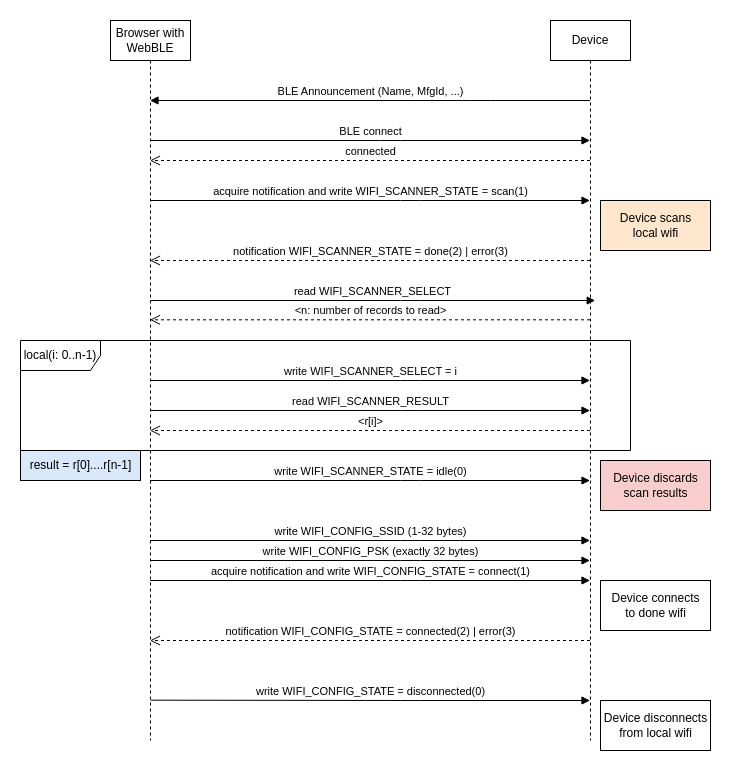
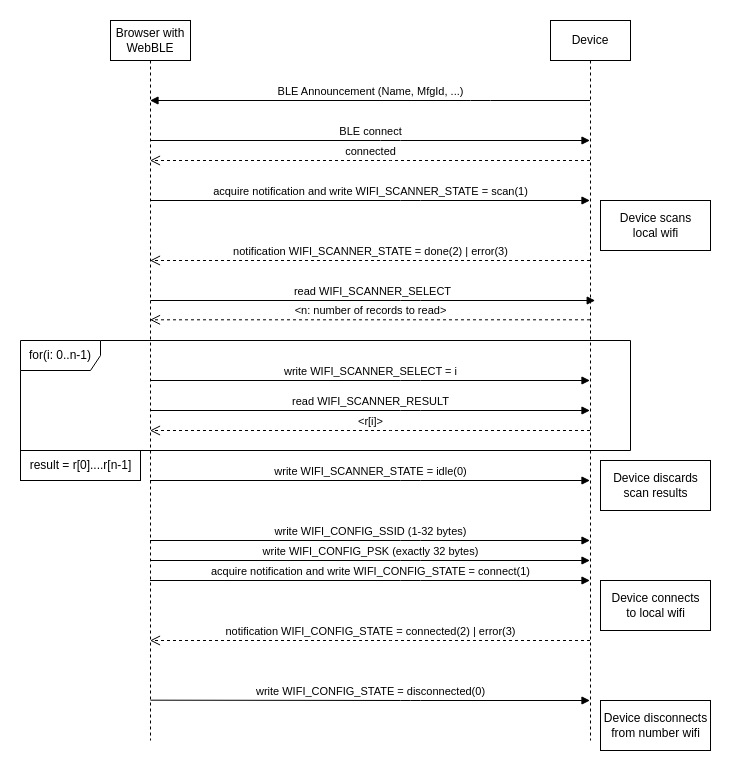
  <mxCell id="0" />
  <mxCell id="1" parent="0" />
  <mxCell id="2" value="&lt;span&gt;Browser with WebBLE&lt;/span&gt;" style="shape=umlLifeline;perimeter=lifelinePerimeter;whiteSpace=wrap;html=1;container=1;collapsible=0;recursiveResize=0;outlineConnect=0;" vertex="1" parent="1"><mxGeometry x="110" y="20" width="80" height="720" as="geometry" /></mxCell>
  <mxCell id="3" value="Device" style="shape=umlLifeline;perimeter=lifelinePerimeter;whiteSpace=wrap;html=1;container=1;collapsible=0;recursiveResize=0;outlineConnect=0;" vertex="1" parent="1"><mxGeometry x="550" y="20" width="80" height="720" as="geometry" /></mxCell>
  <mxCell id="4" value="BLE Announcement (Name, MfgId, ...)" style="html=1;verticalAlign=bottom;endArrow=block;" edge="1" parent="1" source="3" target="2"><mxGeometry width="80" relative="1" as="geometry"><mxPoint x="250" y="120" as="sourcePoint" /><mxPoint x="350" y="280" as="targetPoint" /><Array as="points"><mxPoint x="480" y="100" /></Array></mxGeometry></mxCell>
  <mxCell id="5" value="BLE connect" style="html=1;verticalAlign=bottom;endArrow=block;" edge="1" parent="1" source="2" target="3"><mxGeometry width="80" relative="1" as="geometry"><mxPoint x="270" y="280" as="sourcePoint" /><mxPoint x="350" y="280" as="targetPoint" /><Array as="points"><mxPoint x="390" y="140" /></Array></mxGeometry></mxCell>
  <mxCell id="6" value="connected" style="html=1;verticalAlign=bottom;endArrow=open;dashed=1;endSize=8;" edge="1" parent="1" source="3" target="2"><mxGeometry relative="1" as="geometry"><mxPoint x="350" y="280" as="sourcePoint" /><mxPoint x="270" y="280" as="targetPoint" /><Array as="points"><mxPoint x="380" y="160" /></Array></mxGeometry></mxCell>
  <mxCell id="7" value="acquire notification and write WIFI_SCANNER_STATE = scan(1)" style="html=1;verticalAlign=bottom;endArrow=block;" edge="1" parent="1" source="2" target="3"><mxGeometry width="80" relative="1" as="geometry"><mxPoint x="270" y="280" as="sourcePoint" /><mxPoint x="350" y="280" as="targetPoint" /><Array as="points"><mxPoint x="410" y="200" /></Array></mxGeometry></mxCell>
  <mxCell id="8" value="notification WIFI_SCANNER_STATE = done(2) | error(3)" style="html=1;verticalAlign=bottom;endArrow=open;dashed=1;endSize=8;" edge="1" parent="1" source="3" target="2"><mxGeometry relative="1" as="geometry"><mxPoint x="594.69" y="260" as="sourcePoint" /><mxPoint x="110" y="260" as="targetPoint" /><Array as="points"><mxPoint x="380.19" y="260" /></Array></mxGeometry></mxCell>
  <mxCell id="9" value="read WIFI_SCANNER_SELECT" style="html=1;verticalAlign=bottom;endArrow=block;" edge="1" parent="1"><mxGeometry width="80" relative="1" as="geometry"><mxPoint x="150" y="300" as="sourcePoint" /><mxPoint x="594.69" y="300" as="targetPoint" /><Array as="points"><mxPoint x="410.19" y="300" /></Array></mxGeometry></mxCell>
  <mxCell id="10" value="&amp;lt;n: number of records to read&amp;gt;" style="html=1;verticalAlign=bottom;endArrow=open;dashed=1;endSize=8;" edge="1" parent="1" source="3" target="2"><mxGeometry relative="1" as="geometry"><mxPoint x="594.69" y="319.31" as="sourcePoint" /><mxPoint x="110" y="319.31" as="targetPoint" /><Array as="points"><mxPoint x="380.19" y="319.31" /></Array></mxGeometry></mxCell>
- <mxCell id="11" value="Device scans&lt;br&gt;local wifi" style="html=1;fillColor=#ffe6cc;" vertex="1" parent="1"><mxGeometry x="600" y="200" width="110" height="50" as="geometry" /></mxCell>
- <mxCell id="12" value="local(i: 0..n-1)" style="shape=umlFrame;whiteSpace=wrap;html=1;width=80;height=30;" vertex="1" parent="1"><mxGeometry x="20" y="340" width="610" height="110" as="geometry" /></mxCell>
+ <mxCell id="11" value="Device scans&lt;br&gt;local wifi" style="html=1;" vertex="1" parent="1"><mxGeometry x="600" y="200" width="110" height="50" as="geometry" /></mxCell>
+ <mxCell id="12" value="for(i: 0..n-1)" style="shape=umlFrame;whiteSpace=wrap;html=1;width=80;height=30;" vertex="1" parent="1"><mxGeometry x="20" y="340" width="610" height="110" as="geometry" /></mxCell>
  <mxCell id="13" value="write WIFI_SCANNER_SELECT = i" style="html=1;verticalAlign=bottom;endArrow=block;" edge="1" parent="1" source="2" target="3"><mxGeometry width="80" relative="1" as="geometry"><mxPoint x="110" y="380" as="sourcePoint" /><mxPoint x="594.69" y="380" as="targetPoint" /><Array as="points"><mxPoint x="410.19" y="380" /></Array></mxGeometry></mxCell>
  <mxCell id="14" value="read WIFI_SCANNER_RESULT" style="html=1;verticalAlign=bottom;endArrow=block;" edge="1" parent="1" source="2" target="3"><mxGeometry width="80" relative="1" as="geometry"><mxPoint x="110" y="410" as="sourcePoint" /><mxPoint x="594.69" y="410" as="targetPoint" /><Array as="points"><mxPoint x="410.19" y="410" /></Array></mxGeometry></mxCell>
  <mxCell id="15" value="&amp;lt;r[i]&amp;gt;" style="html=1;verticalAlign=bottom;endArrow=open;dashed=1;endSize=8;" edge="1" parent="1" source="3" target="2"><mxGeometry relative="1" as="geometry"><mxPoint x="594.69" y="430" as="sourcePoint" /><mxPoint x="110" y="430" as="targetPoint" /><Array as="points"><mxPoint x="380.19" y="430" /></Array></mxGeometry></mxCell>
- <mxCell id="16" value="result = r[0]....r[n-1]" style="html=1;fillColor=#dae8fc;" vertex="1" parent="1"><mxGeometry x="20" y="450" width="120" height="30" as="geometry" /></mxCell>
+ <mxCell id="16" value="result = r[0]....r[n-1]" style="html=1;" vertex="1" parent="1"><mxGeometry x="20" y="450" width="120" height="30" as="geometry" /></mxCell>
  <mxCell id="17" value="write WIFI_SCANNER_STATE = idle(0)" style="html=1;verticalAlign=bottom;endArrow=block;" edge="1" parent="1" source="2"><mxGeometry width="80" relative="1" as="geometry"><mxPoint x="110" y="480" as="sourcePoint" /><mxPoint x="589.5" y="480" as="targetPoint" /><Array as="points"><mxPoint x="410.19" y="480" /></Array></mxGeometry></mxCell>
- <mxCell id="18" value="Device discards&lt;br&gt;scan results" style="html=1;fillColor=#f8cecc;" vertex="1" parent="1"><mxGeometry x="600" y="460" width="110" height="50" as="geometry" /></mxCell>
+ <mxCell id="18" value="Device discards&lt;br&gt;scan results" style="html=1;" vertex="1" parent="1"><mxGeometry x="600" y="460" width="110" height="50" as="geometry" /></mxCell>
  <mxCell id="19" value="write WIFI_CONFIG_SSID (1-32 bytes)" style="html=1;verticalAlign=bottom;endArrow=block;" edge="1" parent="1" source="2"><mxGeometry width="80" relative="1" as="geometry"><mxPoint x="110" y="540" as="sourcePoint" /><mxPoint x="589.5" y="540" as="targetPoint" /><Array as="points"><mxPoint x="410.19" y="540" /></Array></mxGeometry></mxCell>
  <mxCell id="20" value="write WIFI_CONFIG_PSK (exactly 32 bytes)" style="html=1;verticalAlign=bottom;endArrow=block;" edge="1" parent="1" source="2"><mxGeometry width="80" relative="1" as="geometry"><mxPoint x="110" y="560" as="sourcePoint" /><mxPoint x="589.5" y="560" as="targetPoint" /><Array as="points"><mxPoint x="410.19" y="560" /></Array></mxGeometry></mxCell>
  <mxCell id="21" value="acquire notification and write WIFI_CONFIG_STATE = connect(1)" style="html=1;verticalAlign=bottom;endArrow=block;" edge="1" parent="1" source="2"><mxGeometry width="80" relative="1" as="geometry"><mxPoint x="110" y="580" as="sourcePoint" /><mxPoint x="589.5" y="580" as="targetPoint" /><Array as="points"><mxPoint x="410.19" y="580" /></Array></mxGeometry></mxCell>
  <mxCell id="22" value="notification WIFI_CONFIG_STATE = connected(2) | error(3)" style="html=1;verticalAlign=bottom;endArrow=open;dashed=1;endSize=8;" edge="1" parent="1" target="2"><mxGeometry relative="1" as="geometry"><mxPoint x="589.5" y="640" as="sourcePoint" /><mxPoint x="110" y="640" as="targetPoint" /><Array as="points"><mxPoint x="380.19" y="640" /></Array></mxGeometry></mxCell>
- <mxCell id="23" value="Device connects&lt;br&gt;to done wifi" style="html=1;" vertex="1" parent="1"><mxGeometry x="600" y="580" width="110" height="50" as="geometry" /></mxCell>
+ <mxCell id="23" value="Device connects&lt;br&gt;to local wifi" style="html=1;" vertex="1" parent="1"><mxGeometry x="600" y="580" width="110" height="50" as="geometry" /></mxCell>
  <mxCell id="24" value="write WIFI_CONFIG_STATE = disconnected(0)" style="html=1;verticalAlign=bottom;endArrow=block;exitX=0.5;exitY=0.944;exitDx=0;exitDy=0;exitPerimeter=0;" edge="1" parent="1" source="2"><mxGeometry width="80" relative="1" as="geometry"><mxPoint x="110" y="700" as="sourcePoint" /><mxPoint x="589.5" y="700" as="targetPoint" /><Array as="points"><mxPoint x="410.19" y="700" /></Array></mxGeometry></mxCell>
- <mxCell id="25" value="Device disconnects&lt;br&gt;from local wifi" style="html=1;" vertex="1" parent="1"><mxGeometry x="600" y="700" width="110" height="50" as="geometry" /></mxCell>
+ <mxCell id="25" value="Device disconnects&lt;br&gt;from number wifi" style="html=1;" vertex="1" parent="1"><mxGeometry x="600" y="700" width="110" height="50" as="geometry" /></mxCell>
